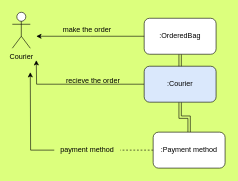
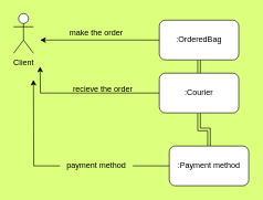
  <mxCell id="0" />
  <mxCell id="1" parent="0" />
- <mxCell id="2" value="Courier" style="shape=umlActor;verticalLabelPosition=bottom;verticalAlign=top;html=1;outlineConnect=0;" vertex="1" parent="1"><mxGeometry x="20" y="20" width="30" height="60" as="geometry" /></mxCell>
+ <mxCell id="2" value="Client" style="shape=umlActor;verticalLabelPosition=bottom;verticalAlign=top;html=1;outlineConnect=0;" vertex="1" parent="1"><mxGeometry x="20" y="20" width="30" height="60" as="geometry" /></mxCell>
  <mxCell id="3" style="edgeStyle=orthogonalEdgeStyle;rounded=0;orthogonalLoop=1;jettySize=auto;html=1;" edge="1" parent="1" source="5"><mxGeometry relative="1" as="geometry"><mxPoint x="60" y="100" as="targetPoint" /></mxGeometry></mxCell>
  <mxCell id="4" value="" style="edgeStyle=orthogonalEdgeStyle;shape=link;rounded=0;orthogonalLoop=1;jettySize=auto;html=1;" edge="1" parent="1" source="5" target="9"><mxGeometry relative="1" as="geometry" /></mxCell>
- <mxCell id="5" value=":Courier" style="rounded=1;whiteSpace=wrap;html=1;fillColor=#dae8fc;" vertex="1" parent="1"><mxGeometry x="240" y="110" width="120" height="60" as="geometry" /></mxCell>
+ <mxCell id="5" value=":Courier" style="rounded=1;whiteSpace=wrap;html=1;" vertex="1" parent="1"><mxGeometry x="240" y="110" width="120" height="60" as="geometry" /></mxCell>
  <mxCell id="6" style="edgeStyle=orthogonalEdgeStyle;rounded=0;orthogonalLoop=1;jettySize=auto;html=1;entryX=0.5;entryY=0;entryDx=0;entryDy=0;shape=link;" edge="1" parent="1" source="7" target="5"><mxGeometry relative="1" as="geometry" /></mxCell>
  <mxCell id="7" value=":OrderedBag&lt;span style=&quot;color: rgba(0, 0, 0, 0); font-family: monospace; font-size: 0px; text-align: start;&quot;&gt;%3CmxGraphModel%3E%3Croot%3E%3CmxCell%20id%3D%220%22%2F%3E%3CmxCell%20id%3D%221%22%20parent%3D%220%22%2F%3E%3CmxCell%20id%3D%222%22%20value%3D%22%3AAdmin%22%20style%3D%22rounded%3D1%3BwhiteSpace%3Dwrap%3Bhtml%3D1%3B%22%20vertex%3D%221%22%20parent%3D%221%22%3E%3CmxGeometry%20x%3D%22-10%22%20y%3D%22140%22%20width%3D%22120%22%20height%3D%2260%22%20as%3D%22geometry%22%2F%3E%3C%2FmxCell%3E%3C%2Froot%3E%3C%2FmxGraphModel&lt;/span&gt;" style="rounded=1;whiteSpace=wrap;html=1;" vertex="1" parent="1"><mxGeometry x="240" y="30" width="120" height="60" as="geometry" /></mxCell>
  <mxCell id="8" style="edgeStyle=orthogonalEdgeStyle;rounded=0;orthogonalLoop=1;jettySize=auto;html=1;startArrow=none;" edge="1" parent="1" source="13"><mxGeometry relative="1" as="geometry"><mxPoint x="50" y="120" as="targetPoint" /></mxGeometry></mxCell>
  <mxCell id="9" value=":Payment method" style="rounded=1;whiteSpace=wrap;html=1;" vertex="1" parent="1"><mxGeometry x="255" y="220" width="120" height="60" as="geometry" /></mxCell>
  <mxCell id="10" style="edgeStyle=orthogonalEdgeStyle;rounded=0;orthogonalLoop=1;jettySize=auto;html=1;exitX=0;exitY=0.5;exitDx=0;exitDy=0;" edge="1" parent="1" source="7"><mxGeometry relative="1" as="geometry"><mxPoint x="60" y="60" as="targetPoint" /><mxPoint x="110" y="60" as="sourcePoint" /></mxGeometry></mxCell>
  <mxCell id="11" value="make the order&lt;span style=&quot;color: rgba(0, 0, 0, 0); font-family: monospace; font-size: 0px; text-align: start;&quot;&gt;%3CmxGraphModel%3E%3Croot%3E%3CmxCell%20id%3D%220%22%2F%3E%3CmxCell%20id%3D%221%22%20parent%3D%220%22%2F%3E%3CmxCell%20id%3D%222%22%20value%3D%22%3AAdmin%22%20style%3D%22rounded%3D1%3BwhiteSpace%3Dwrap%3Bhtml%3D1%3B%22%20vertex%3D%221%22%20parent%3D%221%22%3E%3CmxGeometry%20x%3D%22-10%22%20y%3D%22140%22%20width%3D%22120%22%20height%3D%2260%22%20as%3D%22geometry%22%2F%3E%3C%2FmxCell%3E%3C%2Froot%3E%3C%2FmxGraphMod&lt;/span&gt;" style="text;html=1;strokeColor=none;fillColor=none;align=center;verticalAlign=middle;whiteSpace=wrap;rounded=0;" vertex="1" parent="1"><mxGeometry x="100" y="35" width="90" height="30" as="geometry" /></mxCell>
  <mxCell id="12" value="recieve the order&lt;span style=&quot;color: rgba(0, 0, 0, 0); font-family: monospace; font-size: 0px; text-align: start;&quot;&gt;%3CmxGraphModel%3E%3Croot%3E%3CmxCell%20id%3D%220%22%2F%3E%3CmxCell%20id%3D%221%22%20parent%3D%220%22%2F%3E%3CmxCell%20id%3D%222%22%20value%3D%22%3AAdmin%22%20style%3D%22rounded%3D1%3BwhiteSpace%3Dwrap%3Bhtml%3D1%3B%22%20vertex%3D%221%22%20parent%3D%221%22%3E%3CmxGeometry%20x%3D%22-10%22%20y%3D%22140%22%20width%3D%22120%22%20height%3D%2260%22%20as%3D%22geometry%22%2F%3E%3C%2FmxCell%3E%3C%2Froot%3E%3C%2FmxGraphMod&lt;/span&gt;" style="text;html=1;strokeColor=none;fillColor=none;align=center;verticalAlign=middle;whiteSpace=wrap;rounded=0;" vertex="1" parent="1"><mxGeometry x="100" y="120" width="110" height="30" as="geometry" /></mxCell>
  <mxCell id="13" value="payment method" style="text;html=1;strokeColor=none;fillColor=none;align=center;verticalAlign=middle;whiteSpace=wrap;rounded=0;" vertex="1" parent="1"><mxGeometry x="90" y="235" width="110" height="30" as="geometry" /></mxCell>
- <mxCell id="14" value="" style="edgeStyle=orthogonalEdgeStyle;rounded=0;orthogonalLoop=1;jettySize=auto;html=1;endArrow=none;dashed=1;" edge="1" parent="1" source="9" target="13"><mxGeometry relative="1" as="geometry"><mxPoint x="50" y="120" as="targetPoint" /><mxPoint x="240" y="250" as="sourcePoint" /></mxGeometry></mxCell>
+ <mxCell id="14" value="" style="edgeStyle=orthogonalEdgeStyle;rounded=0;orthogonalLoop=1;jettySize=auto;html=1;endArrow=none;" edge="1" parent="1" source="9" target="13"><mxGeometry relative="1" as="geometry"><mxPoint x="50" y="120" as="targetPoint" /><mxPoint x="240" y="250" as="sourcePoint" /></mxGeometry></mxCell>
